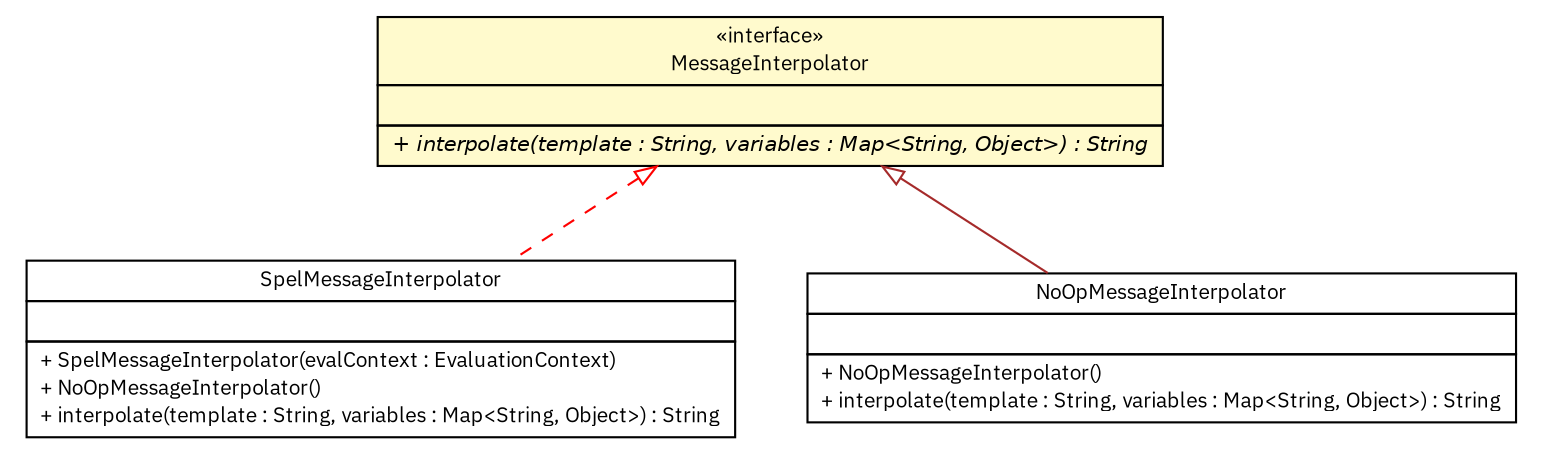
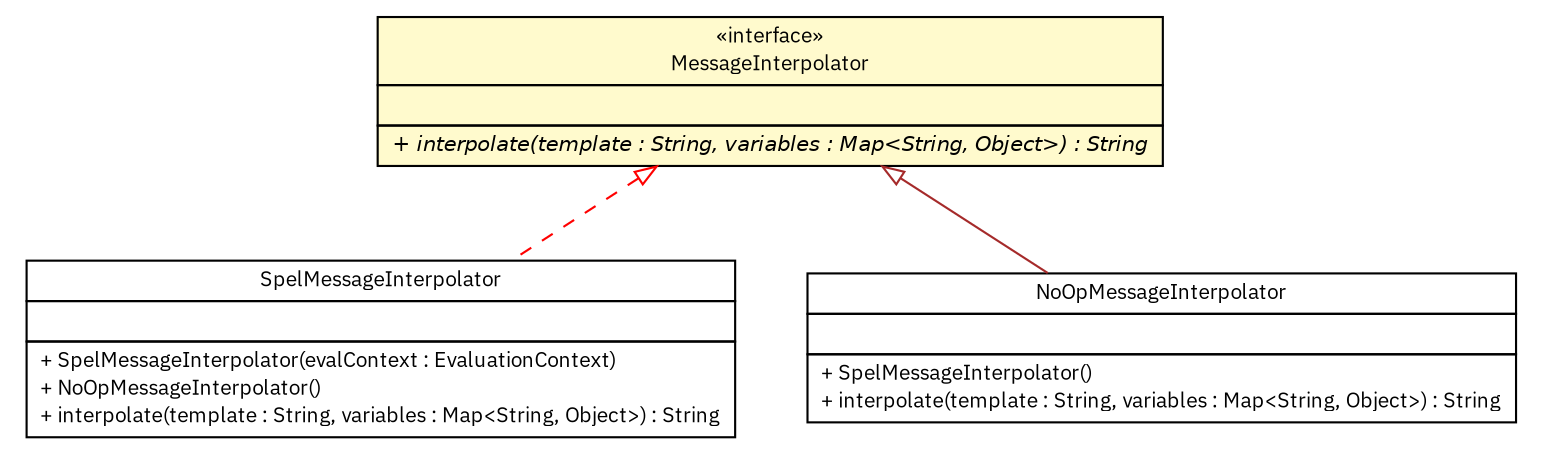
  digraph {
    fontname="IBM Plex Sans"
    nodesep=0.25
    ranksep=0.5
    node [fontcolor=black fontname="IBM Plex Sans" fontsize=10.0 shape=plaintext]
    edge [arrowtail=empty dir=back fontname="IBM Plex Sans" fontsize=10 headport=p labelfontname=Helvetica labelfontsize=10 tailport=p]
    n1 [label=<<table title="cn.home1.oss.lib.common.msginterpolate.SpelMessageInterpolator" border="0" cellborder="1" cellspacing="0" cellpadding="2" port="p" href="./SpelMessageInterpolator.html"> 		<tr><td><table border="0" cellspacing="0" cellpadding="1"> <tr><td align="center" balign="center"> SpelMessageInterpolator </td></tr> 		</table></td></tr> 		<tr><td><table border="0" cellspacing="0" cellpadding="1"> <tr><td align="left" balign="left">  </td></tr> 		</table></td></tr> 		<tr><td><table border="0" cellspacing="0" cellpadding="1"> <tr><td align="left" balign="left"> + SpelMessageInterpolator(evalContext : EvaluationContext) </td></tr> <tr><td align="left" balign="left"> + NoOpMessageInterpolator() </td></tr> <tr><td align="left" balign="left"> + interpolate(template : String, variables : Map&lt;String, Object&gt;) : String </td></tr> 		</table></td></tr> 		</table>>]
    n2 [label=<<table title="cn.home1.oss.lib.common.msginterpolate.MessageInterpolator" border="0" cellborder="1" cellspacing="0" cellpadding="2" port="p" bgcolor="lemonChiffon" href="./MessageInterpolator.html"> 		<tr><td><table border="0" cellspacing="0" cellpadding="1"> <tr><td align="center" balign="center"> &#171;interface&#187; </td></tr> <tr><td align="center" balign="center"> MessageInterpolator </td></tr> 		</table></td></tr> 		<tr><td><table border="0" cellspacing="0" cellpadding="1"> <tr><td align="left" balign="left">  </td></tr> 		</table></td></tr> 		<tr><td><table border="0" cellspacing="0" cellpadding="1"> <tr><td align="left" balign="left"><font face="Helvetica-Oblique" point-size="10.0"> + interpolate(template : String, variables : Map&lt;String, Object&gt;) : String </font></td></tr> 		</table></td></tr> 		</table>>]
-   n3 [label=<<table title="cn.home1.oss.lib.common.msginterpolate.NoOpMessageInterpolator" border="0" cellborder="1" cellspacing="0" cellpadding="2" port="p" href="./NoOpMessageInterpolator.html"> 		<tr><td><table border="0" cellspacing="0" cellpadding="1"> <tr><td align="center" balign="center"> NoOpMessageInterpolator </td></tr> 		</table></td></tr> 		<tr><td><table border="0" cellspacing="0" cellpadding="1"> <tr><td align="left" balign="left">  </td></tr> 		</table></td></tr> 		<tr><td><table border="0" cellspacing="0" cellpadding="1"> <tr><td align="left" balign="left"> + NoOpMessageInterpolator() </td></tr> <tr><td align="left" balign="left"> + interpolate(template : String, variables : Map&lt;String, Object&gt;) : String </td></tr> 		</table></td></tr> 		</table>>]
+   n3 [label=<<table title="cn.home1.oss.lib.common.msginterpolate.NoOpMessageInterpolator" border="0" cellborder="1" cellspacing="0" cellpadding="2" port="p" href="./NoOpMessageInterpolator.html"> 		<tr><td><table border="0" cellspacing="0" cellpadding="1"> <tr><td align="center" balign="center"> NoOpMessageInterpolator </td></tr> 		</table></td></tr> 		<tr><td><table border="0" cellspacing="0" cellpadding="1"> <tr><td align="left" balign="left">  </td></tr> 		</table></td></tr> 		<tr><td><table border="0" cellspacing="0" cellpadding="1"> <tr><td align="left" balign="left"> + SpelMessageInterpolator() </td></tr> <tr><td align="left" balign="left"> + interpolate(template : String, variables : Map&lt;String, Object&gt;) : String </td></tr> 		</table></td></tr> 		</table>>]
    n2 -> n1 [color=red style=dashed]
    n2 -> n3 [color=brown style=solid]
  }
